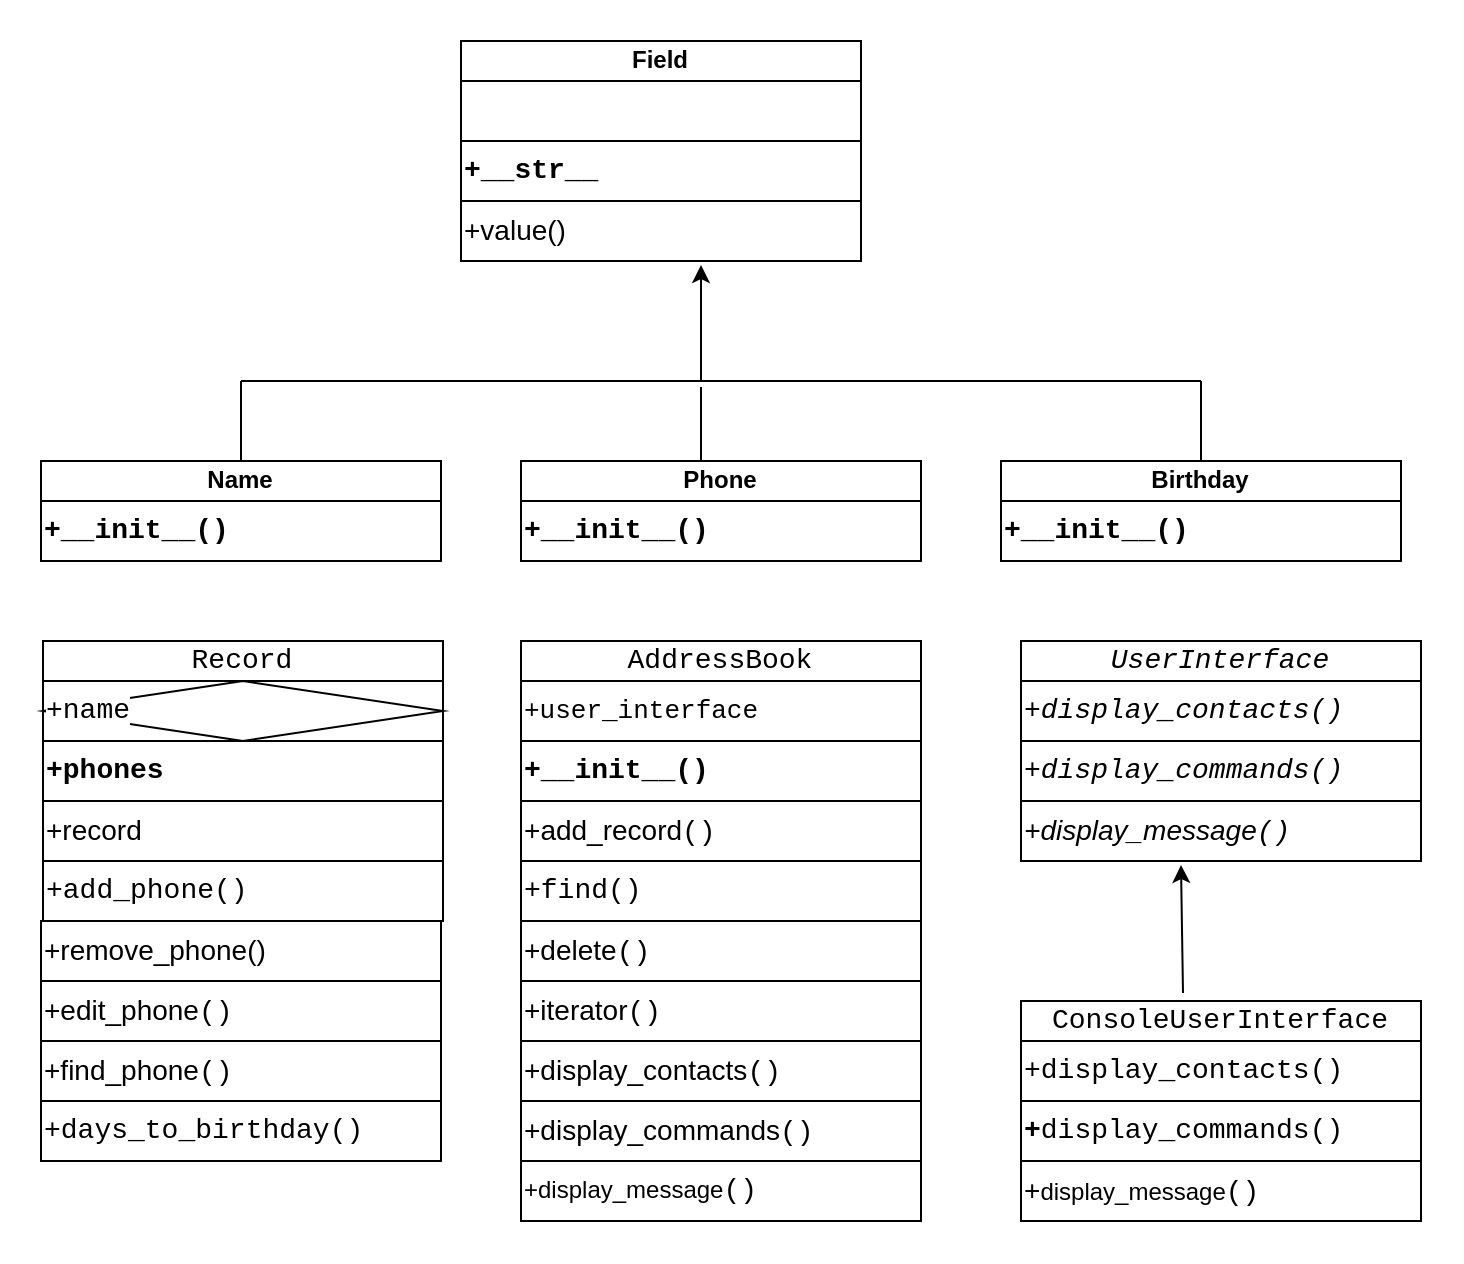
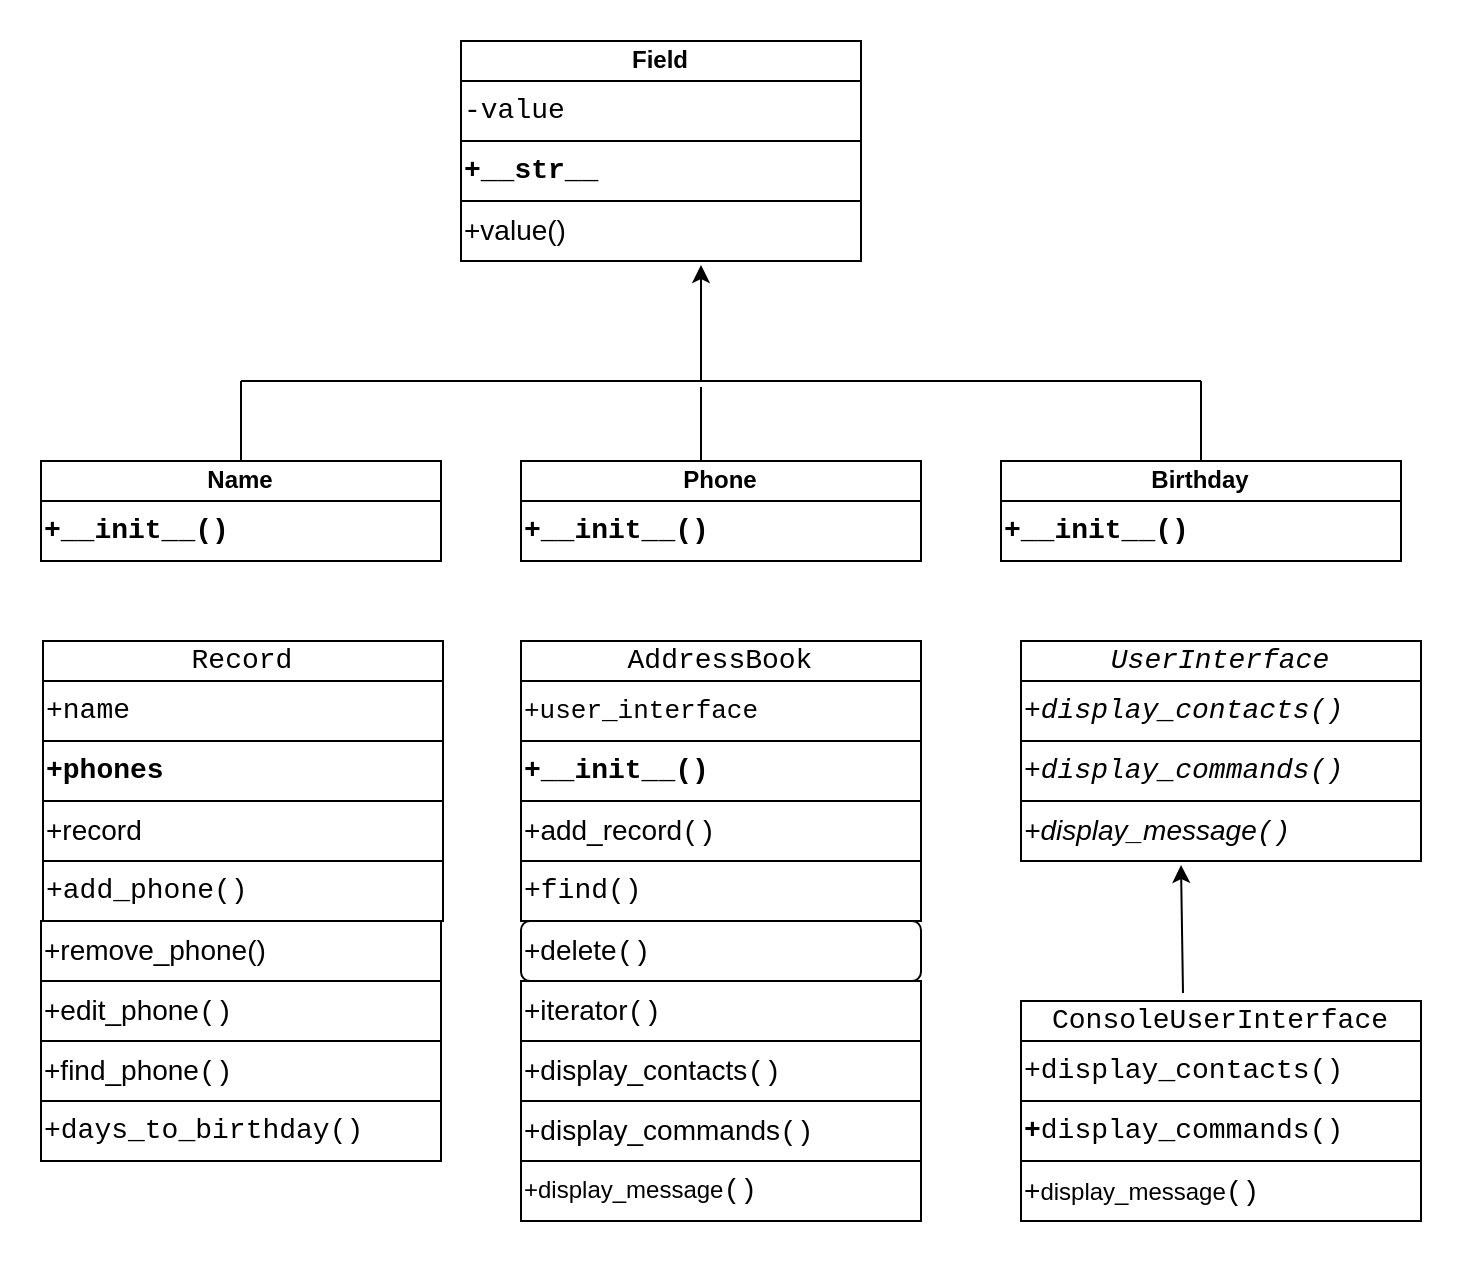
  <mxCell id="0" />
  <mxCell id="1" parent="0" />
  <mxCell id="2" value="Field&lt;br&gt;" style="swimlane;whiteSpace=wrap;html=1;startSize=20;" vertex="1" parent="1"><mxGeometry x="230" y="20" width="200" height="110" as="geometry"><mxRectangle x="510" y="-30" width="140" height="160" as="alternateBounds" /></mxGeometry></mxCell>
+ <mxCell id="3" value="&lt;div style=&quot;font-family: Consolas, &amp;quot;Courier New&amp;quot;, monospace; font-size: 14px; line-height: 19px;&quot;&gt;&lt;span style=&quot;background-color: rgb(255, 255, 255);&quot;&gt;-value &lt;/span&gt;&lt;/div&gt;" style="rounded=0;whiteSpace=wrap;html=1;fontColor=#000000;align=left;" vertex="1" parent="2"><mxGeometry y="20" width="200" height="30" as="geometry" /></mxCell>
  <mxCell id="4" value="&lt;div style=&quot;font-family: Consolas, &amp;quot;Courier New&amp;quot;, monospace; font-size: 14px; line-height: 19px;&quot;&gt;&lt;span style=&quot;background-color: rgb(255, 255, 255);&quot;&gt;&lt;b style=&quot;&quot;&gt;+__str__&lt;/b&gt;&lt;/span&gt;&lt;/div&gt;" style="whiteSpace=wrap;html=1;align=left;" vertex="1" parent="2"><mxGeometry y="50" width="200" height="30" as="geometry" /></mxCell>
  <mxCell id="5" value="&lt;font style=&quot;font-size: 14px;&quot;&gt;+value()&lt;/font&gt;" style="whiteSpace=wrap;html=1;align=left;" vertex="1" parent="2"><mxGeometry y="80" width="200" height="30" as="geometry" /></mxCell>
  <mxCell id="6" value="&lt;div style=&quot;font-family: Consolas, &amp;quot;Courier New&amp;quot;, monospace; font-size: 14px; line-height: 19px;&quot;&gt;&lt;span style=&quot;background-color: rgb(255, 255, 255);&quot;&gt;+days_to_birthday()&lt;/span&gt;&lt;/div&gt;" style="whiteSpace=wrap;html=1;align=left;" vertex="1" parent="1"><mxGeometry x="20" y="550" width="200" height="30" as="geometry" /></mxCell>
  <mxCell id="7" value="+remove_phone()" style="whiteSpace=wrap;html=1;align=left;fontSize=14;labelBackgroundColor=none;fontColor=default;" vertex="1" parent="1"><mxGeometry x="20" y="460" width="200" height="30" as="geometry" /></mxCell>
  <mxCell id="8" value="+edit_phone&lt;span style=&quot;font-family: Consolas, &amp;quot;Courier New&amp;quot;, monospace; font-size: 14px;&quot;&gt;()&lt;/span&gt;" style="whiteSpace=wrap;html=1;align=left;fontSize=14;labelBackgroundColor=none;fontColor=default;" vertex="1" parent="1"><mxGeometry x="20" y="490" width="200" height="30" as="geometry" /></mxCell>
  <mxCell id="9" value="Name" style="swimlane;whiteSpace=wrap;html=1;startSize=20;" vertex="1" parent="1"><mxGeometry x="20" width="200" height="50" as="geometry" y="230"><mxRectangle x="510" y="-30" width="140" height="160" as="alternateBounds" /></mxGeometry></mxCell>
  <mxCell id="10" value="&lt;div style=&quot;font-family: Consolas, &amp;quot;Courier New&amp;quot;, monospace; font-size: 14px; line-height: 19px;&quot;&gt;&lt;div style=&quot;line-height: 19px;&quot;&gt;&lt;span style=&quot;background-color: rgb(255, 255, 255);&quot;&gt;&lt;b style=&quot;&quot;&gt;+__init__()&lt;/b&gt;&lt;/span&gt;&lt;/div&gt;&lt;/div&gt;" style="rounded=0;whiteSpace=wrap;html=1;fontColor=#000000;align=left;" vertex="1" parent="9"><mxGeometry y="20" width="200" height="30" as="geometry" /></mxCell>
  <mxCell id="11" value="Phone" style="swimlane;whiteSpace=wrap;html=1;startSize=20;" vertex="1" parent="1"><mxGeometry x="260" width="200" height="50" as="geometry" y="230"><mxRectangle x="510" y="-30" width="140" height="160" as="alternateBounds" /></mxGeometry></mxCell>
  <mxCell id="12" value="&lt;div style=&quot;font-family: Consolas, &amp;quot;Courier New&amp;quot;, monospace; font-size: 14px; line-height: 19px;&quot;&gt;&lt;div style=&quot;line-height: 19px;&quot;&gt;&lt;span style=&quot;background-color: rgb(255, 255, 255);&quot;&gt;&lt;b style=&quot;&quot;&gt;+__init__()&lt;/b&gt;&lt;/span&gt;&lt;/div&gt;&lt;/div&gt;" style="rounded=0;whiteSpace=wrap;html=1;fontColor=#000000;align=left;" vertex="1" parent="11"><mxGeometry y="20" width="200" height="30" as="geometry" /></mxCell>
  <mxCell id="13" value="Birthday" style="swimlane;whiteSpace=wrap;html=1;startSize=20;" vertex="1" parent="1"><mxGeometry x="500" width="200" height="50" as="geometry" y="230"><mxRectangle x="510" y="-30" width="140" height="160" as="alternateBounds" /></mxGeometry></mxCell>
  <mxCell id="14" value="&lt;div style=&quot;font-family: Consolas, &amp;quot;Courier New&amp;quot;, monospace; font-size: 14px; line-height: 19px;&quot;&gt;&lt;div style=&quot;line-height: 19px;&quot;&gt;&lt;span style=&quot;background-color: rgb(255, 255, 255);&quot;&gt;&lt;b style=&quot;&quot;&gt;+__init__()&lt;/b&gt;&lt;/span&gt;&lt;/div&gt;&lt;/div&gt;" style="rounded=0;whiteSpace=wrap;html=1;fontColor=#000000;align=left;" vertex="1" parent="13"><mxGeometry y="20" width="200" height="30" as="geometry" /></mxCell>
  <mxCell id="15" value="" style="endArrow=none;html=1;rounded=0;" edge="1" parent="1"><mxGeometry width="50" height="50" relative="1" as="geometry"><mxPoint x="120" as="sourcePoint" y="230" /><mxPoint x="120" y="190" as="targetPoint" /></mxGeometry></mxCell>
  <mxCell id="16" value="" style="endArrow=none;html=1;rounded=0;" edge="1" parent="1"><mxGeometry width="50" height="50" relative="1" as="geometry"><mxPoint x="120" y="190" as="sourcePoint" /><mxPoint x="600" y="190" as="targetPoint" /><Array as="points" /></mxGeometry></mxCell>
  <mxCell id="17" value="" style="endArrow=none;html=1;rounded=0;exitX=0.5;exitY=0;exitDx=0;exitDy=0;entryX=-0.1;entryY=0.4;entryDx=0;entryDy=0;entryPerimeter=0;" edge="1" parent="1" source="13"><mxGeometry width="50" height="50" relative="1" as="geometry"><mxPoint x="590" as="sourcePoint" y="230" /><mxPoint x="600" y="190" as="targetPoint" /></mxGeometry></mxCell>
  <mxCell id="18" value="" style="endArrow=none;html=1;rounded=0;exitX=0.43;exitY=-0.06;exitDx=0;exitDy=0;exitPerimeter=0;" edge="1" parent="1"><mxGeometry width="50" height="50" relative="1" as="geometry"><mxPoint x="350" as="sourcePoint" y="230" /><mxPoint x="350" y="193" as="targetPoint" /></mxGeometry></mxCell>
  <mxCell id="19" value="" style="endArrow=classic;html=1;rounded=0;entryX=0.6;entryY=1.067;entryDx=0;entryDy=0;entryPerimeter=0;" edge="1" parent="1" target="5"><mxGeometry width="50" height="50" relative="1" as="geometry"><mxPoint x="350" y="190" as="sourcePoint" /><mxPoint x="390" y="150" as="targetPoint" /></mxGeometry></mxCell>
  <mxCell id="20" value="&lt;div style=&quot;font-family: Consolas, &amp;quot;Courier New&amp;quot;, monospace; font-weight: normal; font-size: 14px; line-height: 19px;&quot;&gt;&lt;span style=&quot;background-color: rgb(255, 255, 255);&quot;&gt;Record&lt;/span&gt;&lt;/div&gt;" style="swimlane;whiteSpace=wrap;html=1;startSize=20;" vertex="1" parent="1"><mxGeometry x="21" y="320" width="200" height="140" as="geometry"><mxRectangle x="510" y="-30" width="140" height="160" as="alternateBounds" /></mxGeometry></mxCell>
- <mxCell id="21" value="&lt;div style=&quot;font-family: Consolas, &amp;quot;Courier New&amp;quot;, monospace; font-size: 14px; line-height: 19px;&quot;&gt;&lt;span style=&quot;background-color: rgb(255, 255, 255);&quot;&gt;+name&lt;/span&gt;&lt;/div&gt;" style="rhombus;whiteSpace=wrap;html=1;fontColor=#000000;align=left;" vertex="1" parent="20"><mxGeometry y="20" width="200" height="30" as="geometry" /></mxCell>
+ <mxCell id="21" value="&lt;div style=&quot;font-family: Consolas, &amp;quot;Courier New&amp;quot;, monospace; font-size: 14px; line-height: 19px;&quot;&gt;&lt;span style=&quot;background-color: rgb(255, 255, 255);&quot;&gt;+name&lt;/span&gt;&lt;/div&gt;" style="rounded=0;whiteSpace=wrap;html=1;fontColor=#000000;align=left;" vertex="1" parent="20"><mxGeometry y="20" width="200" height="30" as="geometry" /></mxCell>
  <mxCell id="22" value="&lt;div style=&quot;font-family: Consolas, &amp;quot;Courier New&amp;quot;, monospace; font-size: 14px; line-height: 19px;&quot;&gt;&lt;span style=&quot;font-size: 14px;&quot;&gt;&lt;b style=&quot;font-size: 14px;&quot;&gt;+phones&lt;/b&gt;&lt;/span&gt;&lt;/div&gt;" style="whiteSpace=wrap;html=1;align=left;fontSize=14;labelBackgroundColor=none;fontColor=default;" vertex="1" parent="20"><mxGeometry y="50" width="200" height="30" as="geometry" /></mxCell>
  <mxCell id="23" value="&lt;font style=&quot;font-size: 14px;&quot;&gt;+record&lt;/font&gt;" style="whiteSpace=wrap;html=1;align=left;fontSize=14;labelBackgroundColor=none;fontColor=default;" vertex="1" parent="20"><mxGeometry y="80" width="200" height="30" as="geometry" /></mxCell>
  <mxCell id="24" value="&lt;div style=&quot;font-family: Consolas, &amp;quot;Courier New&amp;quot;, monospace; font-size: 14px; line-height: 19px;&quot;&gt;+add_phone()&lt;/div&gt;" style="whiteSpace=wrap;html=1;align=left;fontSize=14;labelBackgroundColor=none;fontColor=default;" vertex="1" parent="20"><mxGeometry y="110" width="200" height="30" as="geometry" /></mxCell>
  <mxCell id="25" value="+find_phone&lt;span style=&quot;font-family: Consolas, &amp;quot;Courier New&amp;quot;, monospace; font-size: 14px;&quot;&gt;()&lt;/span&gt;" style="whiteSpace=wrap;html=1;align=left;fontSize=14;labelBackgroundColor=none;fontColor=default;" vertex="1" parent="1"><mxGeometry x="20" y="520" width="200" height="30" as="geometry" /></mxCell>
  <mxCell id="26" value="+display_contacts&lt;span style=&quot;font-family: Consolas, &amp;quot;Courier New&amp;quot;, monospace; font-size: 14px;&quot;&gt;()&lt;/span&gt;" style="whiteSpace=wrap;html=1;labelBackgroundColor=none;fontColor=default;align=left;fontSize=14;" vertex="1" parent="1"><mxGeometry x="260" y="520" width="200" height="30" as="geometry" /></mxCell>
  <mxCell id="27" value="+iterator&lt;span style=&quot;font-family: Consolas, &amp;quot;Courier New&amp;quot;, monospace; font-size: 14px;&quot;&gt;()&lt;/span&gt;" style="whiteSpace=wrap;html=1;labelBackgroundColor=none;fontColor=default;align=left;fontSize=14;" vertex="1" parent="1"><mxGeometry x="260" y="490" width="200" height="30" as="geometry" /></mxCell>
- <mxCell id="28" value="+delete&lt;span style=&quot;font-family: Consolas, &amp;quot;Courier New&amp;quot;, monospace; font-size: 14px;&quot;&gt;()&lt;/span&gt;" style="whiteSpace=wrap;html=1;labelBackgroundColor=none;fontColor=default;align=left;fontSize=14;" vertex="1" parent="1"><mxGeometry x="260" y="460" width="200" height="30" as="geometry" /></mxCell>
+ <mxCell id="28" value="+delete&lt;span style=&quot;font-family: Consolas, &amp;quot;Courier New&amp;quot;, monospace; font-size: 14px;&quot;&gt;()&lt;/span&gt;" style="whiteSpace=wrap;html=1;labelBackgroundColor=none;fontColor=default;align=left;fontSize=14;rounded=1;" vertex="1" parent="1"><mxGeometry x="260" y="460" width="200" height="30" as="geometry" /></mxCell>
  <mxCell id="29" value="+display_commands&lt;span style=&quot;font-family: Consolas, &amp;quot;Courier New&amp;quot;, monospace; font-size: 14px;&quot;&gt;(&lt;/span&gt;&lt;span style=&quot;font-family: Consolas, &amp;quot;Courier New&amp;quot;, monospace; font-size: 14px;&quot;&gt;)&lt;/span&gt;" style="whiteSpace=wrap;html=1;align=left;labelBackgroundColor=none;fontColor=default;fontSize=14;" vertex="1" parent="1"><mxGeometry x="260" y="550" width="200" height="30" as="geometry" /></mxCell>
  <mxCell id="30" value="&lt;div style=&quot;font-family: Consolas, &amp;quot;Courier New&amp;quot;, monospace; font-weight: normal; font-size: 14px; line-height: 19px;&quot;&gt;&lt;div style=&quot;line-height: 19px;&quot;&gt;AddressBook&lt;/div&gt;&lt;/div&gt;" style="swimlane;whiteSpace=wrap;html=1;startSize=20;labelBackgroundColor=none;fontColor=#000000;" vertex="1" parent="1"><mxGeometry x="260" y="320" width="200" height="140" as="geometry"><mxRectangle x="510" y="-30" width="140" height="160" as="alternateBounds" /></mxGeometry></mxCell>
  <mxCell id="31" value="&lt;div style=&quot;font-family: Consolas, &amp;quot;Courier New&amp;quot;, monospace; font-size: 13px; line-height: 19px;&quot;&gt;&lt;div style=&quot;line-height: 19px; font-size: 13px;&quot;&gt;+user_interface&lt;/div&gt;&lt;/div&gt;" style="rounded=0;whiteSpace=wrap;html=1;fontColor=default;align=left;labelBackgroundColor=none;fontSize=13;" vertex="1" parent="30"><mxGeometry y="20" width="200" height="30" as="geometry" /></mxCell>
  <mxCell id="32" value="&lt;div style=&quot;font-family: Consolas, &amp;quot;Courier New&amp;quot;, monospace; font-size: 14px; line-height: 19px;&quot;&gt;&lt;b style=&quot;border-color: var(--border-color); font-size: 14px;&quot;&gt;+__init__()&lt;/b&gt;&lt;br style=&quot;font-size: 14px;&quot;&gt;&lt;/div&gt;" style="whiteSpace=wrap;html=1;align=left;fontSize=14;labelBackgroundColor=none;fontColor=default;" vertex="1" parent="30"><mxGeometry y="50" width="200" height="30" as="geometry" /></mxCell>
  <mxCell id="33" value="&lt;font style=&quot;font-size: 14px;&quot;&gt;+&lt;/font&gt;add_record&lt;span style=&quot;font-family: Consolas, &amp;quot;Courier New&amp;quot;, monospace; font-size: 14px;&quot;&gt;()&lt;/span&gt;" style="whiteSpace=wrap;html=1;align=left;fontSize=14;labelBackgroundColor=none;fontColor=default;" vertex="1" parent="30"><mxGeometry y="80" width="200" height="30" as="geometry" /></mxCell>
  <mxCell id="34" value="&lt;div style=&quot;font-family: Consolas, &amp;quot;Courier New&amp;quot;, monospace; font-size: 14px; line-height: 19px;&quot;&gt;+find&lt;span style=&quot;font-size: 14px;&quot;&gt;()&lt;/span&gt;&lt;/div&gt;" style="whiteSpace=wrap;html=1;align=left;fontSize=14;labelBackgroundColor=none;fontColor=default;" vertex="1" parent="30"><mxGeometry y="110" width="200" height="30" as="geometry" /></mxCell>
  <mxCell id="35" value="&lt;font style=&quot;background-color: rgb(255, 255, 255);&quot;&gt;+display_message&lt;span style=&quot;font-family: Consolas, &amp;quot;Courier New&amp;quot;, monospace; font-size: 14px;&quot;&gt;()&lt;/span&gt;&lt;/font&gt;" style="whiteSpace=wrap;html=1;align=left;" vertex="1" parent="1"><mxGeometry x="260" y="580" width="200" height="30" as="geometry" /></mxCell>
  <mxCell id="36" value="&lt;div style=&quot;font-family: Consolas, &amp;quot;Courier New&amp;quot;, monospace; font-weight: normal; font-size: 14px; line-height: 19px;&quot;&gt;&lt;span&gt;UserInterface&lt;/span&gt;&lt;/div&gt;" style="swimlane;whiteSpace=wrap;html=1;startSize=20;labelBackgroundColor=none;fontColor=default;fontStyle=2" vertex="1" parent="1"><mxGeometry x="510" y="320" width="200" height="110" as="geometry"><mxRectangle x="510" y="-30" width="140" height="160" as="alternateBounds" /></mxGeometry></mxCell>
  <mxCell id="37" value="&lt;div style=&quot;font-family: Consolas, &amp;quot;Courier New&amp;quot;, monospace; font-size: 14px; line-height: 19px;&quot;&gt;&lt;span style=&quot;&quot;&gt;+&lt;/span&gt;display_contacts&lt;span style=&quot;&quot;&gt;()&lt;/span&gt;&lt;/div&gt;" style="rounded=0;whiteSpace=wrap;html=1;fontColor=default;align=left;labelBackgroundColor=none;fontStyle=2" vertex="1" parent="36"><mxGeometry y="20" width="200" height="30" as="geometry" /></mxCell>
  <mxCell id="38" value="&lt;div style=&quot;font-family: Consolas, &amp;quot;Courier New&amp;quot;, monospace; font-size: 14px; line-height: 19px;&quot;&gt;&lt;div style=&quot;line-height: 19px; font-size: 14px;&quot;&gt;+display_commands()&lt;/div&gt;&lt;/div&gt;" style="whiteSpace=wrap;html=1;align=left;labelBackgroundColor=none;fontColor=default;fontStyle=2;fontSize=14;" vertex="1" parent="36"><mxGeometry y="50" width="200" height="30" as="geometry" /></mxCell>
  <mxCell id="39" value="&lt;font style=&quot;font-size: 14px;&quot;&gt;+&lt;/font&gt;display_message&lt;span style=&quot;font-family: Consolas, &amp;quot;Courier New&amp;quot;, monospace; font-size: 14px;&quot;&gt;()&lt;/span&gt;" style="whiteSpace=wrap;html=1;align=left;labelBackgroundColor=none;fontColor=default;fontStyle=2;fontSize=14;" vertex="1" parent="36"><mxGeometry y="80" width="200" height="30" as="geometry" /></mxCell>
  <mxCell id="40" value="&lt;div style=&quot;font-family: Consolas, &amp;quot;Courier New&amp;quot;, monospace; font-weight: normal; font-size: 14px; line-height: 19px;&quot;&gt;&lt;span style=&quot;background-color: rgb(255, 255, 255);&quot;&gt;ConsoleUserInterface&lt;/span&gt;&lt;/div&gt;" style="swimlane;whiteSpace=wrap;html=1;startSize=20;" vertex="1" parent="1"><mxGeometry x="510" y="500" width="200" height="110" as="geometry"><mxRectangle x="510" y="-30" width="140" height="160" as="alternateBounds" /></mxGeometry></mxCell>
  <mxCell id="41" value="&lt;div style=&quot;font-family: Consolas, &amp;quot;Courier New&amp;quot;, monospace; font-size: 14px; line-height: 19px;&quot;&gt;&lt;div style=&quot;line-height: 19px;&quot;&gt;+display_contacts()&lt;/div&gt;&lt;/div&gt;" style="rounded=0;whiteSpace=wrap;html=1;fontColor=default;align=left;labelBackgroundColor=none;" vertex="1" parent="40"><mxGeometry y="20" width="200" height="30" as="geometry" /></mxCell>
  <mxCell id="42" value="&lt;div style=&quot;font-family: Consolas, &amp;quot;Courier New&amp;quot;, monospace; font-size: 14px; line-height: 19px;&quot;&gt;&lt;span style=&quot;&quot;&gt;&lt;b style=&quot;&quot;&gt;+&lt;/b&gt;&lt;/span&gt;display_commands&lt;span style=&quot;&quot;&gt;()&lt;/span&gt;&lt;/div&gt;" style="whiteSpace=wrap;html=1;align=left;fontColor=default;labelBackgroundColor=none;" vertex="1" parent="40"><mxGeometry y="50" width="200" height="30" as="geometry" /></mxCell>
  <mxCell id="43" value="&lt;span style=&quot;background-color: rgb(255, 255, 255);&quot;&gt;&lt;font style=&quot;font-size: 14px;&quot;&gt;+&lt;/font&gt;display_message&lt;span style=&quot;font-family: Consolas, &amp;quot;Courier New&amp;quot;, monospace; font-size: 14px;&quot;&gt;()&lt;/span&gt;&lt;/span&gt;" style="whiteSpace=wrap;html=1;align=left;" vertex="1" parent="40"><mxGeometry y="80" width="200" height="30" as="geometry" /></mxCell>
  <mxCell id="44" value="" style="endArrow=classic;html=1;rounded=0;entryX=0.6;entryY=1.067;entryDx=0;entryDy=0;entryPerimeter=0;exitX=0.405;exitY=-0.036;exitDx=0;exitDy=0;exitPerimeter=0;" edge="1" parent="1" source="40"><mxGeometry width="50" height="50" relative="1" as="geometry"><mxPoint x="590" y="490" as="sourcePoint" /><mxPoint x="590" y="432" as="targetPoint" /></mxGeometry></mxCell>
